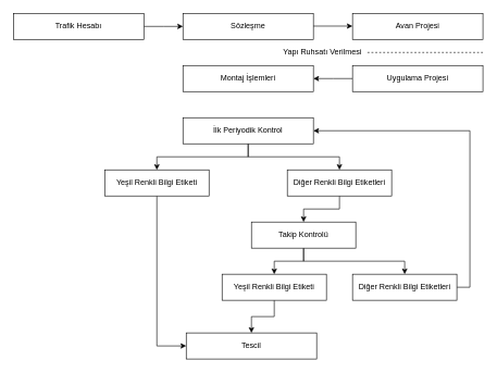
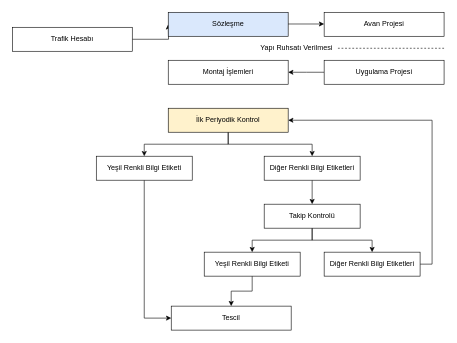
  <mxCell id="0" />
  <mxCell id="1" parent="0" />
  <mxCell id="2" style="edgeStyle=orthogonalEdgeStyle;rounded=0;orthogonalLoop=1;jettySize=auto;html=1;exitX=1;exitY=0.5;exitDx=0;exitDy=0;" edge="1" parent="1" source="3"><mxGeometry relative="1" as="geometry"><mxPoint x="280" y="40" as="targetPoint" /></mxGeometry></mxCell>
- <mxCell id="3" value="Trafik Hesabı" style="rounded=0;whiteSpace=wrap;html=1;" vertex="1" parent="1"><mxGeometry x="20" y="20" width="200" height="40" as="geometry" /></mxCell>
- <mxCell id="4" value="Sözleşme" style="rounded=0;whiteSpace=wrap;html=1;" vertex="1" parent="1"><mxGeometry x="280" y="20" width="200" height="40" as="geometry" /></mxCell>
+ <mxCell id="3" value="Trafik Hesabı" style="rounded=0;whiteSpace=wrap;html=1;" vertex="1" parent="1"><mxGeometry x="20" y="45" width="200" height="40" as="geometry" /></mxCell>
+ <mxCell id="4" value="Sözleşme" style="rounded=0;whiteSpace=wrap;html=1;fillColor=#dae8fc;" vertex="1" parent="1"><mxGeometry x="280" y="20" width="200" height="40" as="geometry" /></mxCell>
  <mxCell id="5" value="Avan Projesi" style="rounded=0;whiteSpace=wrap;html=1;" vertex="1" parent="1"><mxGeometry x="540" y="20" width="200" height="40" as="geometry" /></mxCell>
  <mxCell id="6" style="edgeStyle=orthogonalEdgeStyle;rounded=0;orthogonalLoop=1;jettySize=auto;html=1;exitX=0.5;exitY=1;exitDx=0;exitDy=0;entryX=0;entryY=0.5;entryDx=0;entryDy=0;" edge="1" parent="1" source="7" target="10"><mxGeometry relative="1" as="geometry" /></mxCell>
  <mxCell id="7" value="Yeşil Renkli Bilgi Etiketi" style="rounded=0;whiteSpace=wrap;html=1;" vertex="1" parent="1"><mxGeometry x="160" y="260" width="160" height="40" as="geometry" /></mxCell>
  <mxCell id="8" value="" style="edgeStyle=orthogonalEdgeStyle;rounded=0;orthogonalLoop=1;jettySize=auto;html=1;" edge="1" parent="1" source="9" target="17"><mxGeometry relative="1" as="geometry" /></mxCell>
  <mxCell id="9" value="Diğer Renkli Bilgi Etiketleri" style="rounded=0;whiteSpace=wrap;html=1;" vertex="1" parent="1"><mxGeometry x="440" y="260" width="160" height="40" as="geometry" /></mxCell>
  <mxCell id="10" value="Tescil" style="rounded=0;whiteSpace=wrap;html=1;" vertex="1" parent="1"><mxGeometry x="285" y="510" width="200" height="40" as="geometry" /></mxCell>
  <mxCell id="11" style="edgeStyle=orthogonalEdgeStyle;rounded=0;orthogonalLoop=1;jettySize=auto;html=1;exitX=0.5;exitY=1;exitDx=0;exitDy=0;entryX=0.5;entryY=0;entryDx=0;entryDy=0;" edge="1" parent="1" source="12" target="10"><mxGeometry relative="1" as="geometry" /></mxCell>
  <mxCell id="12" value="Yeşil Renkli Bilgi Etiketi" style="rounded=0;whiteSpace=wrap;html=1;" vertex="1" parent="1"><mxGeometry x="340" y="420" width="160" height="40" as="geometry" /></mxCell>
  <mxCell id="13" style="edgeStyle=orthogonalEdgeStyle;rounded=0;orthogonalLoop=1;jettySize=auto;html=1;exitX=1;exitY=0.5;exitDx=0;exitDy=0;entryX=1;entryY=0.5;entryDx=0;entryDy=0;" edge="1" parent="1" source="14" target="25"><mxGeometry relative="1" as="geometry" /></mxCell>
  <mxCell id="14" value="Diğer Renkli Bilgi Etiketleri" style="rounded=0;whiteSpace=wrap;html=1;" vertex="1" parent="1"><mxGeometry x="540" y="420" width="160" height="40" as="geometry" /></mxCell>
  <mxCell id="15" style="edgeStyle=orthogonalEdgeStyle;rounded=0;orthogonalLoop=1;jettySize=auto;html=1;exitX=0.5;exitY=1;exitDx=0;exitDy=0;" edge="1" parent="1" source="17" target="12"><mxGeometry relative="1" as="geometry" /></mxCell>
  <mxCell id="16" style="edgeStyle=orthogonalEdgeStyle;rounded=0;orthogonalLoop=1;jettySize=auto;html=1;exitX=0.5;exitY=1;exitDx=0;exitDy=0;entryX=0.5;entryY=0;entryDx=0;entryDy=0;" edge="1" parent="1" source="17" target="14"><mxGeometry relative="1" as="geometry" /></mxCell>
- <mxCell id="17" value="&lt;div&gt;Takip Kontrolü&lt;/div&gt;" style="rounded=0;whiteSpace=wrap;html=1;" vertex="1" parent="1"><mxGeometry x="385" y="340" width="160" height="40" as="geometry" /></mxCell>
+ <mxCell id="17" value="&lt;div&gt;Takip Kontrolü&lt;/div&gt;" style="rounded=0;whiteSpace=wrap;html=1;" vertex="1" parent="1"><mxGeometry x="440" y="340" width="160" height="40" as="geometry" /></mxCell>
  <mxCell id="18" value="Yapı Ruhsatı Verilmesi" style="text;html=1;strokeColor=none;fillColor=none;align=center;verticalAlign=middle;whiteSpace=wrap;rounded=0;" vertex="1" parent="1"><mxGeometry x="414" y="65" width="160" height="30" as="geometry" /></mxCell>
  <mxCell id="19" style="edgeStyle=orthogonalEdgeStyle;rounded=0;orthogonalLoop=1;jettySize=auto;html=1;exitX=0;exitY=0.5;exitDx=0;exitDy=0;" edge="1" parent="1" source="20"><mxGeometry relative="1" as="geometry"><mxPoint x="480" y="120" as="targetPoint" /></mxGeometry></mxCell>
  <mxCell id="20" value="Uygulama Projesi" style="rounded=0;whiteSpace=wrap;html=1;" vertex="1" parent="1"><mxGeometry x="540" y="100" width="200" height="40" as="geometry" /></mxCell>
  <mxCell id="21" style="edgeStyle=orthogonalEdgeStyle;rounded=0;orthogonalLoop=1;jettySize=auto;html=1;exitX=1;exitY=0.5;exitDx=0;exitDy=0;" edge="1" parent="1"><mxGeometry relative="1" as="geometry"><mxPoint x="480" y="39.5" as="sourcePoint" /><mxPoint x="540" y="39.5" as="targetPoint" /></mxGeometry></mxCell>
  <mxCell id="22" value="Montaj İşlemleri" style="rounded=0;whiteSpace=wrap;html=1;" vertex="1" parent="1"><mxGeometry x="280" y="100" width="200" height="40" as="geometry" /></mxCell>
  <mxCell id="23" style="edgeStyle=orthogonalEdgeStyle;rounded=0;orthogonalLoop=1;jettySize=auto;html=1;exitX=0.5;exitY=1;exitDx=0;exitDy=0;" edge="1" parent="1" source="25" target="7"><mxGeometry relative="1" as="geometry"><Array as="points"><mxPoint x="380" y="240" /><mxPoint x="240" y="240" /></Array></mxGeometry></mxCell>
  <mxCell id="24" style="edgeStyle=orthogonalEdgeStyle;rounded=0;orthogonalLoop=1;jettySize=auto;html=1;exitX=0.5;exitY=1;exitDx=0;exitDy=0;" edge="1" parent="1" source="25" target="9"><mxGeometry relative="1" as="geometry"><Array as="points"><mxPoint x="380" y="240" /><mxPoint x="520" y="240" /></Array></mxGeometry></mxCell>
- <mxCell id="25" value="İlk Periyodik Kontrol" style="rounded=0;whiteSpace=wrap;html=1;" vertex="1" parent="1"><mxGeometry x="280" y="180" width="200" height="40" as="geometry" /></mxCell>
+ <mxCell id="25" value="İlk Periyodik Kontrol" style="rounded=0;whiteSpace=wrap;html=1;fillColor=#fff2cc;" vertex="1" parent="1"><mxGeometry x="280" y="180" width="200" height="40" as="geometry" /></mxCell>
  <mxCell id="26" value="" style="endArrow=none;dashed=1;html=1;rounded=0;" edge="1" parent="1"><mxGeometry width="50" height="50" relative="1" as="geometry"><mxPoint x="740" y="80" as="sourcePoint" /><mxPoint x="562" y="80" as="targetPoint" /></mxGeometry></mxCell>
